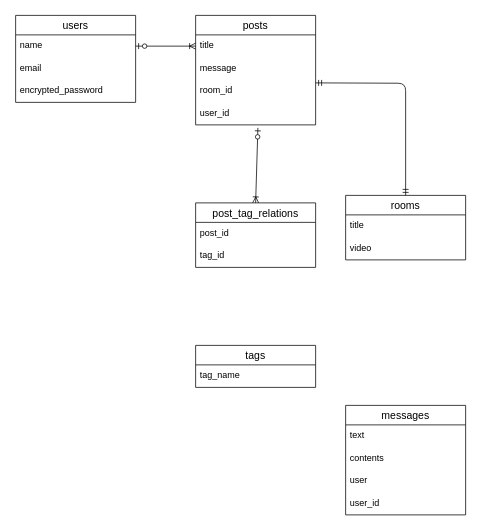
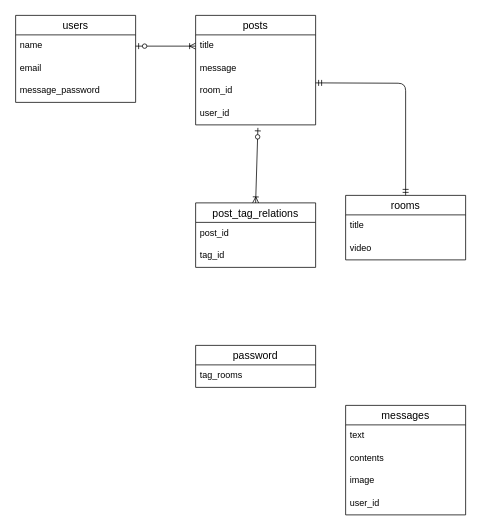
  <mxCell id="0" />
  <mxCell id="1" parent="0" />
- <mxCell id="2" value="tags" style="swimlane;fontStyle=0;childLayout=stackLayout;horizontal=1;startSize=26;horizontalStack=0;resizeParent=1;resizeParentMax=0;resizeLast=0;collapsible=1;marginBottom=0;align=center;fontSize=14;" parent="1" vertex="1"><mxGeometry x="260" y="460" width="160" height="56" as="geometry" /></mxCell>
- <mxCell id="3" value="tag_name" style="text;strokeColor=none;fillColor=none;spacingLeft=4;spacingRight=4;overflow=hidden;rotatable=0;points=[[0,0.5],[1,0.5]];portConstraint=eastwest;fontSize=12;" parent="2" vertex="1"><mxGeometry y="26" width="160" height="30" as="geometry" /></mxCell>
+ <mxCell id="2" value="password" style="swimlane;fontStyle=0;childLayout=stackLayout;horizontal=1;startSize=26;horizontalStack=0;resizeParent=1;resizeParentMax=0;resizeLast=0;collapsible=1;marginBottom=0;align=center;fontSize=14;" parent="1" vertex="1"><mxGeometry x="260" y="460" width="160" height="56" as="geometry" /></mxCell>
+ <mxCell id="3" value="tag_rooms" style="text;strokeColor=none;fillColor=none;spacingLeft=4;spacingRight=4;overflow=hidden;rotatable=0;points=[[0,0.5],[1,0.5]];portConstraint=eastwest;fontSize=12;" parent="2" vertex="1"><mxGeometry y="26" width="160" height="30" as="geometry" /></mxCell>
  <mxCell id="4" value="rooms" style="swimlane;fontStyle=0;childLayout=stackLayout;horizontal=1;startSize=26;horizontalStack=0;resizeParent=1;resizeParentMax=0;resizeLast=0;collapsible=1;marginBottom=0;align=center;fontSize=14;" parent="1" vertex="1"><mxGeometry x="460" y="260" width="160" height="86" as="geometry" /></mxCell>
  <mxCell id="5" value="title" style="text;strokeColor=none;fillColor=none;spacingLeft=4;spacingRight=4;overflow=hidden;rotatable=0;points=[[0,0.5],[1,0.5]];portConstraint=eastwest;fontSize=12;" parent="4" vertex="1"><mxGeometry y="26" width="160" height="30" as="geometry" /></mxCell>
  <mxCell id="6" value="video" style="text;strokeColor=none;fillColor=none;spacingLeft=4;spacingRight=4;overflow=hidden;rotatable=0;points=[[0,0.5],[1,0.5]];portConstraint=eastwest;fontSize=12;" parent="4" vertex="1"><mxGeometry y="56" width="160" height="30" as="geometry" /></mxCell>
  <mxCell id="7" value="posts" style="swimlane;fontStyle=0;childLayout=stackLayout;horizontal=1;startSize=26;horizontalStack=0;resizeParent=1;resizeParentMax=0;resizeLast=0;collapsible=1;marginBottom=0;align=center;fontSize=14;" parent="1" vertex="1"><mxGeometry x="260" y="20" width="160" height="146" as="geometry"><mxRectangle x="250" y="60" width="70" height="26" as="alternateBounds" /></mxGeometry></mxCell>
  <mxCell id="8" value="title" style="text;strokeColor=none;fillColor=none;spacingLeft=4;spacingRight=4;overflow=hidden;rotatable=0;points=[[0,0.5],[1,0.5]];portConstraint=eastwest;fontSize=12;" parent="7" vertex="1"><mxGeometry y="26" width="160" height="30" as="geometry" /></mxCell>
  <mxCell id="9" value="message" style="text;strokeColor=none;fillColor=none;spacingLeft=4;spacingRight=4;overflow=hidden;rotatable=0;points=[[0,0.5],[1,0.5]];portConstraint=eastwest;fontSize=12;" parent="7" vertex="1"><mxGeometry y="56" width="160" height="30" as="geometry" /></mxCell>
  <mxCell id="10" value="room_id" style="text;strokeColor=none;fillColor=none;spacingLeft=4;spacingRight=4;overflow=hidden;rotatable=0;points=[[0,0.5],[1,0.5]];portConstraint=eastwest;fontSize=12;" parent="7" vertex="1"><mxGeometry y="86" width="160" height="30" as="geometry" /></mxCell>
  <mxCell id="11" value="user_id" style="text;strokeColor=none;fillColor=none;spacingLeft=4;spacingRight=4;overflow=hidden;rotatable=0;points=[[0,0.5],[1,0.5]];portConstraint=eastwest;fontSize=12;" parent="7" vertex="1"><mxGeometry y="116" width="160" height="30" as="geometry" /></mxCell>
  <mxCell id="12" style="edgeStyle=orthogonalEdgeStyle;rounded=0;orthogonalLoop=1;jettySize=auto;html=1;exitX=1;exitY=0.5;exitDx=0;exitDy=0;" parent="7" edge="1"><mxGeometry relative="1" as="geometry"><mxPoint x="160" y="71" as="sourcePoint" /><mxPoint x="160" y="71" as="targetPoint" /></mxGeometry></mxCell>
  <mxCell id="13" value="users" style="swimlane;fontStyle=0;childLayout=stackLayout;horizontal=1;startSize=26;horizontalStack=0;resizeParent=1;resizeParentMax=0;resizeLast=0;collapsible=1;marginBottom=0;align=center;fontSize=14;" parent="1" vertex="1"><mxGeometry x="20" y="20" width="160" height="116" as="geometry" /></mxCell>
  <mxCell id="14" value="name" style="text;strokeColor=none;fillColor=none;spacingLeft=4;spacingRight=4;overflow=hidden;rotatable=0;points=[[0,0.5],[1,0.5]];portConstraint=eastwest;fontSize=12;" parent="13" vertex="1"><mxGeometry y="26" width="160" height="30" as="geometry" /></mxCell>
  <mxCell id="15" value="email" style="text;strokeColor=none;fillColor=none;spacingLeft=4;spacingRight=4;overflow=hidden;rotatable=0;points=[[0,0.5],[1,0.5]];portConstraint=eastwest;fontSize=12;" parent="13" vertex="1"><mxGeometry y="56" width="160" height="30" as="geometry" /></mxCell>
- <mxCell id="16" value="encrypted_password&#10;" style="text;strokeColor=none;fillColor=none;spacingLeft=4;spacingRight=4;overflow=hidden;rotatable=0;points=[[0,0.5],[1,0.5]];portConstraint=eastwest;fontSize=12;" parent="13" vertex="1"><mxGeometry y="86" width="160" height="30" as="geometry" /></mxCell>
+ <mxCell id="16" value="message_password&#10;" style="text;strokeColor=none;fillColor=none;spacingLeft=4;spacingRight=4;overflow=hidden;rotatable=0;points=[[0,0.5],[1,0.5]];portConstraint=eastwest;fontSize=12;" parent="13" vertex="1"><mxGeometry y="86" width="160" height="30" as="geometry" /></mxCell>
  <mxCell id="17" value="post_tag_relations" style="swimlane;fontStyle=0;childLayout=stackLayout;horizontal=1;startSize=26;horizontalStack=0;resizeParent=1;resizeParentMax=0;resizeLast=0;collapsible=1;marginBottom=0;align=center;fontSize=14;" parent="1" vertex="1"><mxGeometry x="260" y="270" width="160" height="86" as="geometry" /></mxCell>
  <mxCell id="18" value="post_id" style="text;strokeColor=none;fillColor=none;spacingLeft=4;spacingRight=4;overflow=hidden;rotatable=0;points=[[0,0.5],[1,0.5]];portConstraint=eastwest;fontSize=12;" parent="17" vertex="1"><mxGeometry y="26" width="160" height="30" as="geometry" /></mxCell>
  <mxCell id="19" value="tag_id" style="text;strokeColor=none;fillColor=none;spacingLeft=4;spacingRight=4;overflow=hidden;rotatable=0;points=[[0,0.5],[1,0.5]];portConstraint=eastwest;fontSize=12;" parent="17" vertex="1"><mxGeometry y="56" width="160" height="30" as="geometry" /></mxCell>
  <mxCell id="20" value="" style="fontSize=12;html=1;endArrow=ERoneToMany;startArrow=ERzeroToOne;entryX=0.5;entryY=0;entryDx=0;entryDy=0;exitX=0.519;exitY=1.133;exitDx=0;exitDy=0;exitPerimeter=0;" parent="1" source="11" target="17" edge="1"><mxGeometry width="100" height="100" relative="1" as="geometry"><mxPoint x="339.68" y="197.59" as="sourcePoint" /><mxPoint x="260" y="240" as="targetPoint" /><Array as="points" /></mxGeometry></mxCell>
  <mxCell id="21" value="" style="edgeStyle=orthogonalEdgeStyle;fontSize=12;html=1;endArrow=ERmandOne;startArrow=ERmandOne;entryX=0.5;entryY=0;entryDx=0;entryDy=0;" parent="1" target="4" edge="1"><mxGeometry width="100" height="100" relative="1" as="geometry"><mxPoint x="420" y="110" as="sourcePoint" /><mxPoint x="460" y="240" as="targetPoint" /></mxGeometry></mxCell>
  <mxCell id="22" value="messages" style="swimlane;fontStyle=0;childLayout=stackLayout;horizontal=1;startSize=26;horizontalStack=0;resizeParent=1;resizeParentMax=0;resizeLast=0;collapsible=1;marginBottom=0;align=center;fontSize=14;" parent="1" vertex="1"><mxGeometry x="460" y="540" width="160" height="146" as="geometry" /></mxCell>
  <mxCell id="23" value="text" style="text;strokeColor=none;fillColor=none;spacingLeft=4;spacingRight=4;overflow=hidden;rotatable=0;points=[[0,0.5],[1,0.5]];portConstraint=eastwest;fontSize=12;" parent="22" vertex="1"><mxGeometry y="26" width="160" height="30" as="geometry" /></mxCell>
  <mxCell id="24" value="contents" style="text;strokeColor=none;fillColor=none;spacingLeft=4;spacingRight=4;overflow=hidden;rotatable=0;points=[[0,0.5],[1,0.5]];portConstraint=eastwest;fontSize=12;" parent="22" vertex="1"><mxGeometry y="56" width="160" height="30" as="geometry" /></mxCell>
- <mxCell id="25" value="user" style="text;strokeColor=none;fillColor=none;spacingLeft=4;spacingRight=4;overflow=hidden;rotatable=0;points=[[0,0.5],[1,0.5]];portConstraint=eastwest;fontSize=12;" parent="22" vertex="1"><mxGeometry y="86" width="160" height="30" as="geometry" /></mxCell>
+ <mxCell id="25" value="image" style="text;strokeColor=none;fillColor=none;spacingLeft=4;spacingRight=4;overflow=hidden;rotatable=0;points=[[0,0.5],[1,0.5]];portConstraint=eastwest;fontSize=12;" parent="22" vertex="1"><mxGeometry y="86" width="160" height="30" as="geometry" /></mxCell>
  <mxCell id="26" value="user_id" style="text;strokeColor=none;fillColor=none;spacingLeft=4;spacingRight=4;overflow=hidden;rotatable=0;points=[[0,0.5],[1,0.5]];portConstraint=eastwest;fontSize=12;" parent="22" vertex="1"><mxGeometry y="116" width="160" height="30" as="geometry" /></mxCell>
  <mxCell id="27" value="" style="fontSize=12;html=1;endArrow=ERoneToMany;startArrow=ERzeroToOne;entryX=0;entryY=0.5;entryDx=0;entryDy=0;exitX=1;exitY=0.5;exitDx=0;exitDy=0;" parent="1" source="14" edge="1" target="8"><mxGeometry width="100" height="100" relative="1" as="geometry"><mxPoint x="190" y="89" as="sourcePoint" /><mxPoint x="0" y="60" as="targetPoint" /></mxGeometry></mxCell>
